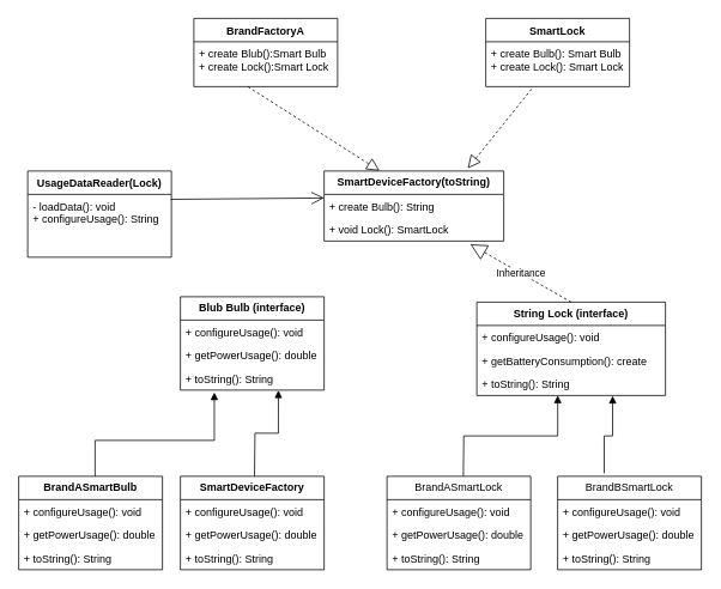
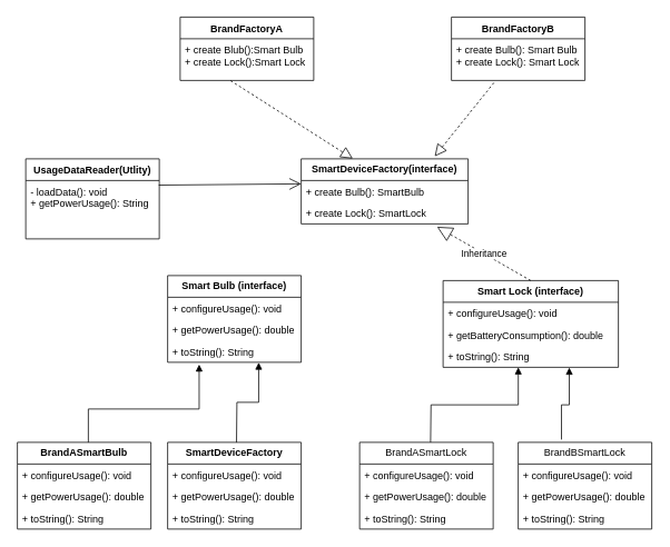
  <mxCell id="0" />
  <mxCell id="1" parent="0" />
  <mxCell id="2" value="BrandFactoryA" style="swimlane;fontStyle=1;align=center;verticalAlign=top;childLayout=stackLayout;horizontal=1;startSize=26;horizontalStack=0;resizeParent=1;resizeParentMax=0;resizeLast=0;collapsible=1;marginBottom=0;whiteSpace=wrap;html=1;" parent="1" vertex="1"><mxGeometry x="215" y="20" width="160" height="76" as="geometry" /></mxCell>
  <mxCell id="3" value="+ create Blub():Smart Bulb&lt;div&gt;+ create Lock():Smart Lock&lt;/div&gt;" style="text;strokeColor=none;fillColor=none;align=left;verticalAlign=top;spacingLeft=4;spacingRight=4;overflow=hidden;rotatable=0;points=[[0,0.5],[1,0.5]];portConstraint=eastwest;whiteSpace=wrap;html=1;" parent="2" vertex="1"><mxGeometry y="26" width="160" height="50" as="geometry" /></mxCell>
- <mxCell id="4" value="SmartLock" style="swimlane;fontStyle=1;align=center;verticalAlign=top;childLayout=stackLayout;horizontal=1;startSize=26;horizontalStack=0;resizeParent=1;resizeParentMax=0;resizeLast=0;collapsible=1;marginBottom=0;whiteSpace=wrap;html=1;" parent="1" vertex="1"><mxGeometry x="540" y="20" width="160" height="76" as="geometry" /></mxCell>
+ <mxCell id="4" value="BrandFactoryB" style="swimlane;fontStyle=1;align=center;verticalAlign=top;childLayout=stackLayout;horizontal=1;startSize=26;horizontalStack=0;resizeParent=1;resizeParentMax=0;resizeLast=0;collapsible=1;marginBottom=0;whiteSpace=wrap;html=1;" parent="1" vertex="1"><mxGeometry x="540" y="20" width="160" height="76" as="geometry" /></mxCell>
  <mxCell id="5" value="+ create Bulb(): Smart Bulb&lt;div&gt;+ create Lock(): Smart Lock&lt;/div&gt;" style="text;strokeColor=none;fillColor=none;align=left;verticalAlign=top;spacingLeft=4;spacingRight=4;overflow=hidden;rotatable=0;points=[[0,0.5],[1,0.5]];portConstraint=eastwest;whiteSpace=wrap;html=1;" parent="4" vertex="1"><mxGeometry y="26" width="160" height="50" as="geometry" /></mxCell>
- <mxCell id="6" value="&lt;span style=&quot;font-weight: 700;&quot;&gt;Blub Bulb (interface)&lt;/span&gt;" style="swimlane;fontStyle=0;childLayout=stackLayout;horizontal=1;startSize=26;fillColor=none;horizontalStack=0;resizeParent=1;resizeParentMax=0;resizeLast=0;collapsible=1;marginBottom=0;whiteSpace=wrap;html=1;" parent="1" vertex="1"><mxGeometry x="200" y="330" width="160" height="104" as="geometry" /></mxCell>
+ <mxCell id="6" value="&lt;span style=&quot;font-weight: 700;&quot;&gt;Smart Bulb (interface)&lt;/span&gt;" style="swimlane;fontStyle=0;childLayout=stackLayout;horizontal=1;startSize=26;fillColor=none;horizontalStack=0;resizeParent=1;resizeParentMax=0;resizeLast=0;collapsible=1;marginBottom=0;whiteSpace=wrap;html=1;" parent="1" vertex="1"><mxGeometry x="200" y="330" width="160" height="104" as="geometry" /></mxCell>
  <mxCell id="7" value="+ configureUsage(): void" style="text;strokeColor=none;fillColor=none;align=left;verticalAlign=top;spacingLeft=4;spacingRight=4;overflow=hidden;rotatable=0;points=[[0,0.5],[1,0.5]];portConstraint=eastwest;whiteSpace=wrap;html=1;" parent="6" vertex="1"><mxGeometry y="26" width="160" height="26" as="geometry" /></mxCell>
  <mxCell id="8" value="+ getPowerUsage(): double" style="text;strokeColor=none;fillColor=none;align=left;verticalAlign=top;spacingLeft=4;spacingRight=4;overflow=hidden;rotatable=0;points=[[0,0.5],[1,0.5]];portConstraint=eastwest;whiteSpace=wrap;html=1;" parent="6" vertex="1"><mxGeometry y="52" width="160" height="26" as="geometry" /></mxCell>
  <mxCell id="9" value="+ toString(): String" style="text;strokeColor=none;fillColor=none;align=left;verticalAlign=top;spacingLeft=4;spacingRight=4;overflow=hidden;rotatable=0;points=[[0,0.5],[1,0.5]];portConstraint=eastwest;whiteSpace=wrap;html=1;" parent="6" vertex="1"><mxGeometry y="78" width="160" height="26" as="geometry" /></mxCell>
- <mxCell id="10" value="&lt;span style=&quot;font-weight: 700;&quot;&gt;String Lock (interface)&lt;/span&gt;" style="swimlane;fontStyle=0;childLayout=stackLayout;horizontal=1;startSize=26;fillColor=none;horizontalStack=0;resizeParent=1;resizeParentMax=0;resizeLast=0;collapsible=1;marginBottom=0;whiteSpace=wrap;html=1;" parent="1" vertex="1"><mxGeometry x="530" y="336" width="210" height="104" as="geometry" /></mxCell>
+ <mxCell id="10" value="&lt;span style=&quot;font-weight: 700;&quot;&gt;Smart Lock (interface)&lt;/span&gt;" style="swimlane;fontStyle=0;childLayout=stackLayout;horizontal=1;startSize=26;fillColor=none;horizontalStack=0;resizeParent=1;resizeParentMax=0;resizeLast=0;collapsible=1;marginBottom=0;whiteSpace=wrap;html=1;" parent="1" vertex="1"><mxGeometry x="530" y="336" width="210" height="104" as="geometry" /></mxCell>
  <mxCell id="11" value="+ configureUsage(): void" style="text;strokeColor=none;fillColor=none;align=left;verticalAlign=top;spacingLeft=4;spacingRight=4;overflow=hidden;rotatable=0;points=[[0,0.5],[1,0.5]];portConstraint=eastwest;whiteSpace=wrap;html=1;" parent="10" vertex="1"><mxGeometry y="26" width="210" height="26" as="geometry" /></mxCell>
- <mxCell id="12" value="+ getBatteryConsumption(): create" style="text;strokeColor=none;fillColor=none;align=left;verticalAlign=top;spacingLeft=4;spacingRight=4;overflow=hidden;rotatable=0;points=[[0,0.5],[1,0.5]];portConstraint=eastwest;whiteSpace=wrap;html=1;" parent="10" vertex="1"><mxGeometry y="52" width="210" height="26" as="geometry" /></mxCell>
+ <mxCell id="12" value="+ getBatteryConsumption(): double" style="text;strokeColor=none;fillColor=none;align=left;verticalAlign=top;spacingLeft=4;spacingRight=4;overflow=hidden;rotatable=0;points=[[0,0.5],[1,0.5]];portConstraint=eastwest;whiteSpace=wrap;html=1;" parent="10" vertex="1"><mxGeometry y="52" width="210" height="26" as="geometry" /></mxCell>
  <mxCell id="13" value="+ toString(): String" style="text;strokeColor=none;fillColor=none;align=left;verticalAlign=top;spacingLeft=4;spacingRight=4;overflow=hidden;rotatable=0;points=[[0,0.5],[1,0.5]];portConstraint=eastwest;whiteSpace=wrap;html=1;" parent="10" vertex="1"><mxGeometry y="78" width="210" height="26" as="geometry" /></mxCell>
- <mxCell id="14" value="UsageDataReader(Lock)" style="swimlane;fontStyle=1;align=center;verticalAlign=top;childLayout=stackLayout;horizontal=1;startSize=26;horizontalStack=0;resizeParent=1;resizeParentMax=0;resizeLast=0;collapsible=1;marginBottom=0;whiteSpace=wrap;html=1;" parent="1" vertex="1"><mxGeometry x="30" y="190" width="160" height="96" as="geometry" /></mxCell>
- <mxCell id="15" value="- loadData(): void&lt;div&gt;+ configureUsage(): String&lt;/div&gt;" style="text;strokeColor=none;fillColor=none;align=left;verticalAlign=top;spacingLeft=4;spacingRight=4;overflow=hidden;rotatable=0;points=[[0,0.5],[1,0.5]];portConstraint=eastwest;whiteSpace=wrap;html=1;" parent="14" vertex="1"><mxGeometry y="26" width="160" height="70" as="geometry" /></mxCell>
+ <mxCell id="14" value="UsageDataReader(Utlity)" style="swimlane;fontStyle=1;align=center;verticalAlign=top;childLayout=stackLayout;horizontal=1;startSize=26;horizontalStack=0;resizeParent=1;resizeParentMax=0;resizeLast=0;collapsible=1;marginBottom=0;whiteSpace=wrap;html=1;" parent="1" vertex="1"><mxGeometry x="30" y="190" width="160" height="96" as="geometry" /></mxCell>
+ <mxCell id="15" value="- loadData(): void&lt;div&gt;+ getPowerUsage(): String&lt;/div&gt;" style="text;strokeColor=none;fillColor=none;align=left;verticalAlign=top;spacingLeft=4;spacingRight=4;overflow=hidden;rotatable=0;points=[[0,0.5],[1,0.5]];portConstraint=eastwest;whiteSpace=wrap;html=1;" parent="14" vertex="1"><mxGeometry y="26" width="160" height="70" as="geometry" /></mxCell>
  <mxCell id="16" value="" style="endArrow=block;endFill=1;html=1;edgeStyle=orthogonalEdgeStyle;align=left;verticalAlign=top;rounded=0;exitX=0.5;exitY=0;exitDx=0;exitDy=0;entryX=0.236;entryY=1.098;entryDx=0;entryDy=0;entryPerimeter=0;" parent="1" target="9" edge="1"><mxGeometry x="-1" relative="1" as="geometry"><mxPoint x="105" y="530" as="sourcePoint" /><mxPoint x="240" y="490" as="targetPoint" /><Array as="points"><mxPoint x="105" y="490" /><mxPoint x="238" y="490" /></Array></mxGeometry></mxCell>
  <mxCell id="17" value="" style="endArrow=block;endFill=1;html=1;edgeStyle=orthogonalEdgeStyle;align=left;verticalAlign=top;rounded=0;exitX=0.75;exitY=0;exitDx=0;exitDy=0;entryX=0.682;entryY=1.01;entryDx=0;entryDy=0;entryPerimeter=0;" parent="1" target="9" edge="1"><mxGeometry x="-1" relative="1" as="geometry"><mxPoint x="282.5" y="530" as="sourcePoint" /><mxPoint x="310" y="440" as="targetPoint" /></mxGeometry></mxCell>
  <mxCell id="18" value="" style="endArrow=block;endFill=1;html=1;edgeStyle=orthogonalEdgeStyle;align=left;verticalAlign=top;rounded=0;exitX=0.5;exitY=0;exitDx=0;exitDy=0;entryX=0.429;entryY=1;entryDx=0;entryDy=0;entryPerimeter=0;" parent="1" target="13" edge="1"><mxGeometry x="-1" relative="1" as="geometry"><mxPoint x="515" y="530" as="sourcePoint" /><mxPoint x="620" y="490" as="targetPoint" /></mxGeometry></mxCell>
  <mxCell id="19" value="" style="endArrow=block;endFill=1;html=1;edgeStyle=orthogonalEdgeStyle;align=left;verticalAlign=top;rounded=0;exitX=0.324;exitY=-0.032;exitDx=0;exitDy=0;exitPerimeter=0;entryX=0.72;entryY=1.012;entryDx=0;entryDy=0;entryPerimeter=0;" parent="1" source="37" target="13" edge="1"><mxGeometry x="-1" relative="1" as="geometry"><mxPoint x="671.45" y="519.4" as="sourcePoint" /><mxPoint x="770" y="500" as="targetPoint" /></mxGeometry></mxCell>
- <mxCell id="20" value="&lt;span style=&quot;font-weight: 700;&quot;&gt;SmartDeviceFactory(toString)&lt;/span&gt;" style="swimlane;fontStyle=0;childLayout=stackLayout;horizontal=1;startSize=26;fillColor=none;horizontalStack=0;resizeParent=1;resizeParentMax=0;resizeLast=0;collapsible=1;marginBottom=0;whiteSpace=wrap;html=1;" parent="1" vertex="1"><mxGeometry x="360" y="190" width="200" height="78" as="geometry" /></mxCell>
- <mxCell id="21" value="+ create Bulb(): String&lt;div&gt;&lt;br&gt;&lt;/div&gt;" style="text;strokeColor=none;fillColor=none;align=left;verticalAlign=top;spacingLeft=4;spacingRight=4;overflow=hidden;rotatable=0;points=[[0,0.5],[1,0.5]];portConstraint=eastwest;whiteSpace=wrap;html=1;" parent="20" vertex="1"><mxGeometry y="26" width="200" height="26" as="geometry" /></mxCell>
- <mxCell id="22" value="+ void Lock(): SmartLock" style="text;strokeColor=none;fillColor=none;align=left;verticalAlign=top;spacingLeft=4;spacingRight=4;overflow=hidden;rotatable=0;points=[[0,0.5],[1,0.5]];portConstraint=eastwest;whiteSpace=wrap;html=1;" parent="20" vertex="1"><mxGeometry y="52" width="200" height="26" as="geometry" /></mxCell>
+ <mxCell id="20" value="&lt;span style=&quot;font-weight: 700;&quot;&gt;SmartDeviceFactory(interface)&lt;/span&gt;" style="swimlane;fontStyle=0;childLayout=stackLayout;horizontal=1;startSize=26;fillColor=none;horizontalStack=0;resizeParent=1;resizeParentMax=0;resizeLast=0;collapsible=1;marginBottom=0;whiteSpace=wrap;html=1;" parent="1" vertex="1"><mxGeometry x="360" y="190" width="200" height="78" as="geometry" /></mxCell>
+ <mxCell id="21" value="+ create Bulb(): SmartBulb&lt;div&gt;&lt;br&gt;&lt;/div&gt;" style="text;strokeColor=none;fillColor=none;align=left;verticalAlign=top;spacingLeft=4;spacingRight=4;overflow=hidden;rotatable=0;points=[[0,0.5],[1,0.5]];portConstraint=eastwest;whiteSpace=wrap;html=1;" parent="20" vertex="1"><mxGeometry y="26" width="200" height="26" as="geometry" /></mxCell>
+ <mxCell id="22" value="+ create Lock(): SmartLock" style="text;strokeColor=none;fillColor=none;align=left;verticalAlign=top;spacingLeft=4;spacingRight=4;overflow=hidden;rotatable=0;points=[[0,0.5],[1,0.5]];portConstraint=eastwest;whiteSpace=wrap;html=1;" parent="20" vertex="1"><mxGeometry y="52" width="200" height="26" as="geometry" /></mxCell>
  <mxCell id="23" value="" style="endArrow=block;dashed=1;endFill=0;endSize=12;html=1;rounded=0;exitX=0.377;exitY=1.003;exitDx=0;exitDy=0;exitPerimeter=0;entryX=0.309;entryY=-0.004;entryDx=0;entryDy=0;entryPerimeter=0;" parent="1" source="3" target="20" edge="1"><mxGeometry width="160" relative="1" as="geometry"><mxPoint x="280" y="160" as="sourcePoint" /><mxPoint x="440" y="160" as="targetPoint" /></mxGeometry></mxCell>
  <mxCell id="24" value="" style="endArrow=block;dashed=1;endFill=0;endSize=12;html=1;rounded=0;exitX=0.318;exitY=1.055;exitDx=0;exitDy=0;exitPerimeter=0;" parent="1" source="5" edge="1"><mxGeometry width="160" relative="1" as="geometry"><mxPoint x="480" y="160" as="sourcePoint" /><mxPoint x="520" y="187" as="targetPoint" /></mxGeometry></mxCell>
  <mxCell id="25" value="&lt;span style=&quot;font-weight: 700;&quot;&gt;BrandASmartBulb&lt;/span&gt;" style="swimlane;fontStyle=0;childLayout=stackLayout;horizontal=1;startSize=26;fillColor=none;horizontalStack=0;resizeParent=1;resizeParentMax=0;resizeLast=0;collapsible=1;marginBottom=0;whiteSpace=wrap;html=1;" parent="1" vertex="1"><mxGeometry x="20" y="530" width="160" height="104" as="geometry" /></mxCell>
  <mxCell id="26" value="+ configureUsage(): void" style="text;strokeColor=none;fillColor=none;align=left;verticalAlign=top;spacingLeft=4;spacingRight=4;overflow=hidden;rotatable=0;points=[[0,0.5],[1,0.5]];portConstraint=eastwest;whiteSpace=wrap;html=1;" parent="25" vertex="1"><mxGeometry y="26" width="160" height="26" as="geometry" /></mxCell>
  <mxCell id="27" value="+ getPowerUsage(): double" style="text;strokeColor=none;fillColor=none;align=left;verticalAlign=top;spacingLeft=4;spacingRight=4;overflow=hidden;rotatable=0;points=[[0,0.5],[1,0.5]];portConstraint=eastwest;whiteSpace=wrap;html=1;" parent="25" vertex="1"><mxGeometry y="52" width="160" height="26" as="geometry" /></mxCell>
  <mxCell id="28" value="+ toString(): String" style="text;strokeColor=none;fillColor=none;align=left;verticalAlign=top;spacingLeft=4;spacingRight=4;overflow=hidden;rotatable=0;points=[[0,0.5],[1,0.5]];portConstraint=eastwest;whiteSpace=wrap;html=1;" parent="25" vertex="1"><mxGeometry y="78" width="160" height="26" as="geometry" /></mxCell>
  <mxCell id="29" value="BrandASmartLock" style="swimlane;fontStyle=0;childLayout=stackLayout;horizontal=1;startSize=26;fillColor=none;horizontalStack=0;resizeParent=1;resizeParentMax=0;resizeLast=0;collapsible=1;marginBottom=0;whiteSpace=wrap;html=1;" parent="1" vertex="1"><mxGeometry x="430" y="530" width="160" height="104" as="geometry" /></mxCell>
  <mxCell id="30" value="+ configureUsage(): void" style="text;strokeColor=none;fillColor=none;align=left;verticalAlign=top;spacingLeft=4;spacingRight=4;overflow=hidden;rotatable=0;points=[[0,0.5],[1,0.5]];portConstraint=eastwest;whiteSpace=wrap;html=1;" parent="29" vertex="1"><mxGeometry y="26" width="160" height="26" as="geometry" /></mxCell>
  <mxCell id="31" value="+ getPowerUsage(): double" style="text;strokeColor=none;fillColor=none;align=left;verticalAlign=top;spacingLeft=4;spacingRight=4;overflow=hidden;rotatable=0;points=[[0,0.5],[1,0.5]];portConstraint=eastwest;whiteSpace=wrap;html=1;" parent="29" vertex="1"><mxGeometry y="52" width="160" height="26" as="geometry" /></mxCell>
  <mxCell id="32" value="+ toString(): String" style="text;strokeColor=none;fillColor=none;align=left;verticalAlign=top;spacingLeft=4;spacingRight=4;overflow=hidden;rotatable=0;points=[[0,0.5],[1,0.5]];portConstraint=eastwest;whiteSpace=wrap;html=1;" parent="29" vertex="1"><mxGeometry y="78" width="160" height="26" as="geometry" /></mxCell>
  <mxCell id="33" value="&lt;span style=&quot;font-weight: 700;&quot;&gt;SmartDeviceFactory&lt;/span&gt;" style="swimlane;fontStyle=0;childLayout=stackLayout;horizontal=1;startSize=26;fillColor=none;horizontalStack=0;resizeParent=1;resizeParentMax=0;resizeLast=0;collapsible=1;marginBottom=0;whiteSpace=wrap;html=1;" parent="1" vertex="1"><mxGeometry x="200" y="530" width="160" height="104" as="geometry" /></mxCell>
  <mxCell id="34" value="+ configureUsage(): void" style="text;strokeColor=none;fillColor=none;align=left;verticalAlign=top;spacingLeft=4;spacingRight=4;overflow=hidden;rotatable=0;points=[[0,0.5],[1,0.5]];portConstraint=eastwest;whiteSpace=wrap;html=1;" parent="33" vertex="1"><mxGeometry y="26" width="160" height="26" as="geometry" /></mxCell>
  <mxCell id="35" value="+ getPowerUsage(): double" style="text;strokeColor=none;fillColor=none;align=left;verticalAlign=top;spacingLeft=4;spacingRight=4;overflow=hidden;rotatable=0;points=[[0,0.5],[1,0.5]];portConstraint=eastwest;whiteSpace=wrap;html=1;" parent="33" vertex="1"><mxGeometry y="52" width="160" height="26" as="geometry" /></mxCell>
  <mxCell id="36" value="+ toString(): String" style="text;strokeColor=none;fillColor=none;align=left;verticalAlign=top;spacingLeft=4;spacingRight=4;overflow=hidden;rotatable=0;points=[[0,0.5],[1,0.5]];portConstraint=eastwest;whiteSpace=wrap;html=1;" parent="33" vertex="1"><mxGeometry y="78" width="160" height="26" as="geometry" /></mxCell>
  <mxCell id="37" value="BrandBSmartLock" style="swimlane;fontStyle=0;childLayout=stackLayout;horizontal=1;startSize=26;fillColor=none;horizontalStack=0;resizeParent=1;resizeParentMax=0;resizeLast=0;collapsible=1;marginBottom=0;whiteSpace=wrap;html=1;" parent="1" vertex="1"><mxGeometry x="620" y="530" width="160" height="104" as="geometry" /></mxCell>
  <mxCell id="38" value="+ configureUsage(): void" style="text;strokeColor=none;fillColor=none;align=left;verticalAlign=top;spacingLeft=4;spacingRight=4;overflow=hidden;rotatable=0;points=[[0,0.5],[1,0.5]];portConstraint=eastwest;whiteSpace=wrap;html=1;" parent="37" vertex="1"><mxGeometry y="26" width="160" height="26" as="geometry" /></mxCell>
  <mxCell id="39" value="+ getPowerUsage(): double" style="text;strokeColor=none;fillColor=none;align=left;verticalAlign=top;spacingLeft=4;spacingRight=4;overflow=hidden;rotatable=0;points=[[0,0.5],[1,0.5]];portConstraint=eastwest;whiteSpace=wrap;html=1;" parent="37" vertex="1"><mxGeometry y="52" width="160" height="26" as="geometry" /></mxCell>
  <mxCell id="40" value="+ toString(): String" style="text;strokeColor=none;fillColor=none;align=left;verticalAlign=top;spacingLeft=4;spacingRight=4;overflow=hidden;rotatable=0;points=[[0,0.5],[1,0.5]];portConstraint=eastwest;whiteSpace=wrap;html=1;" parent="37" vertex="1"><mxGeometry y="78" width="160" height="26" as="geometry" /></mxCell>
  <mxCell id="41" value="Inheritance" style="endArrow=block;endSize=16;endFill=0;html=1;rounded=0;exitX=0.5;exitY=0;exitDx=0;exitDy=0;entryX=0.814;entryY=1.136;entryDx=0;entryDy=0;entryPerimeter=0;dashed=1;" edge="1" parent="1" source="10" target="22"><mxGeometry width="160" relative="1" as="geometry"><mxPoint x="600" y="342" as="sourcePoint" /><mxPoint x="749" y="280" as="targetPoint" /></mxGeometry></mxCell>
  <mxCell id="42" value="" style="endArrow=open;endFill=1;endSize=12;html=1;rounded=0;exitX=0.996;exitY=0.079;exitDx=0;exitDy=0;exitPerimeter=0;" edge="1" parent="1" source="15"><mxGeometry width="160" relative="1" as="geometry"><mxPoint x="200" y="220" as="sourcePoint" /><mxPoint x="360" y="220" as="targetPoint" /></mxGeometry></mxCell>
